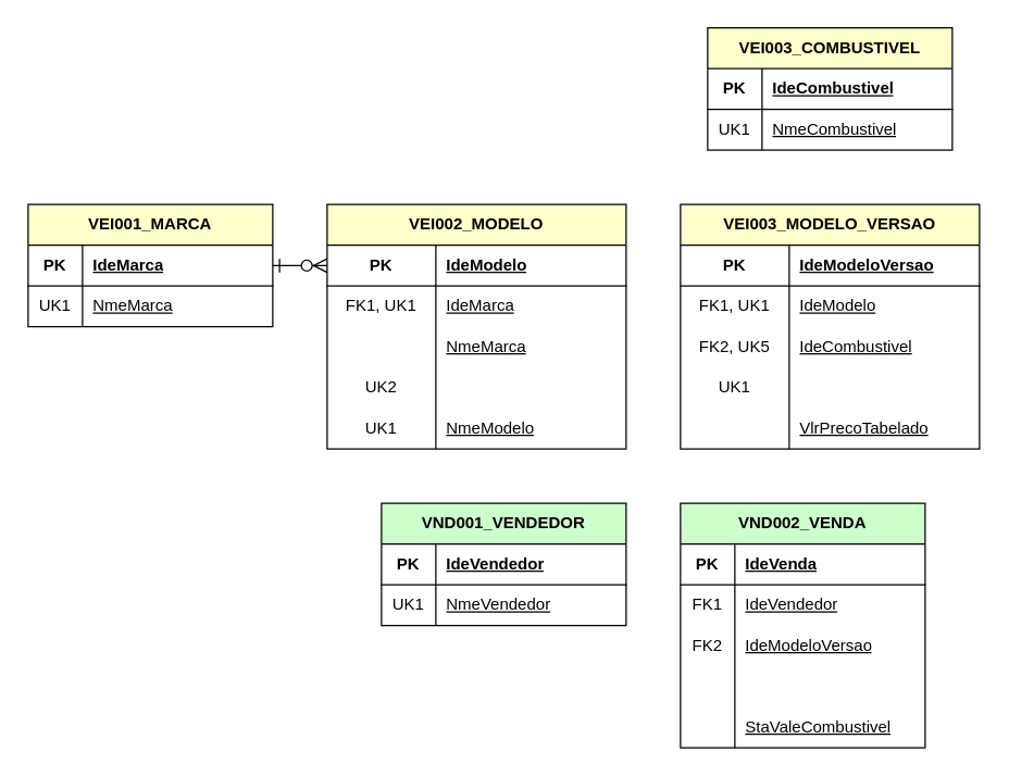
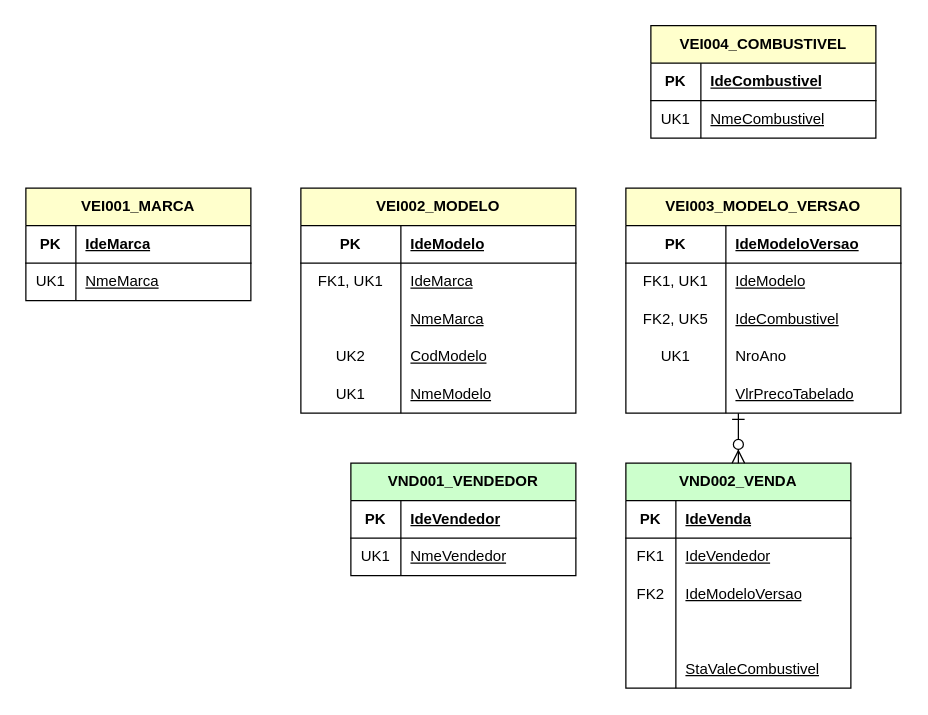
  <mxCell id="0" />
  <mxCell id="1" parent="0" />
  <mxCell id="2" value="VEI001_MARCA" style="shape=table;html=1;whiteSpace=wrap;startSize=30;container=1;collapsible=0;childLayout=tableLayout;fixedRows=1;rowLines=0;fontStyle=1;align=center;fillColor=#FFFFCC;" vertex="1" parent="1"><mxGeometry x="20" y="150" width="180" height="90" as="geometry" /></mxCell>
  <mxCell id="3" value="" style="shape=partialRectangle;html=1;whiteSpace=wrap;collapsible=0;dropTarget=0;pointerEvents=0;fillColor=none;top=0;left=0;bottom=1;right=0;points=[[0,0.5],[1,0.5]];portConstraint=eastwest;" vertex="1" parent="2"><mxGeometry y="30" width="180" height="30" as="geometry" /></mxCell>
  <mxCell id="4" value="PK" style="shape=partialRectangle;html=1;whiteSpace=wrap;connectable=0;fillColor=none;top=0;left=0;bottom=0;right=0;overflow=hidden;fontStyle=1" vertex="1" parent="3"><mxGeometry width="40" height="30" as="geometry" /></mxCell>
  <mxCell id="5" value="IdeMarca" style="shape=partialRectangle;html=1;whiteSpace=wrap;connectable=0;fillColor=none;top=0;left=0;bottom=0;right=0;align=left;spacingLeft=6;overflow=hidden;fontStyle=5" vertex="1" parent="3"><mxGeometry x="40" width="140" height="30" as="geometry" /></mxCell>
  <mxCell id="6" value="" style="shape=partialRectangle;html=1;whiteSpace=wrap;collapsible=0;dropTarget=0;pointerEvents=0;fillColor=none;top=0;left=0;bottom=0;right=0;points=[[0,0.5],[1,0.5]];portConstraint=eastwest;" vertex="1" parent="2"><mxGeometry y="60" width="180" height="30" as="geometry" /></mxCell>
  <mxCell id="7" value="UK1" style="shape=partialRectangle;html=1;whiteSpace=wrap;connectable=0;fillColor=none;top=0;left=0;bottom=0;right=0;overflow=hidden;" vertex="1" parent="6"><mxGeometry width="40" height="30" as="geometry" /></mxCell>
  <mxCell id="8" value="NmeMarca" style="shape=partialRectangle;html=1;whiteSpace=wrap;connectable=0;fillColor=none;top=0;left=0;bottom=0;right=0;align=left;spacingLeft=6;overflow=hidden;fontStyle=4" vertex="1" parent="6"><mxGeometry x="40" width="140" height="30" as="geometry" /></mxCell>
  <mxCell id="9" value="VEI002_MODELO" style="shape=table;html=1;whiteSpace=wrap;startSize=30;container=1;collapsible=0;childLayout=tableLayout;fixedRows=1;rowLines=0;fontStyle=1;align=center;fillColor=#FFFFCC;" vertex="1" parent="1"><mxGeometry x="240" y="150" width="220" height="180" as="geometry" /></mxCell>
  <mxCell id="10" value="" style="shape=partialRectangle;html=1;whiteSpace=wrap;collapsible=0;dropTarget=0;pointerEvents=0;fillColor=none;top=0;left=0;bottom=1;right=0;points=[[0,0.5],[1,0.5]];portConstraint=eastwest;" vertex="1" parent="9"><mxGeometry y="30" width="220" height="30" as="geometry" /></mxCell>
  <mxCell id="11" value="PK" style="shape=partialRectangle;html=1;whiteSpace=wrap;connectable=0;fillColor=none;top=0;left=0;bottom=0;right=0;overflow=hidden;fontStyle=1" vertex="1" parent="10"><mxGeometry width="80" height="30" as="geometry" /></mxCell>
  <mxCell id="12" value="IdeModelo" style="shape=partialRectangle;html=1;whiteSpace=wrap;connectable=0;fillColor=none;top=0;left=0;bottom=0;right=0;align=left;spacingLeft=6;overflow=hidden;fontStyle=5" vertex="1" parent="10"><mxGeometry x="80" width="140" height="30" as="geometry" /></mxCell>
  <mxCell id="13" style="shape=partialRectangle;html=1;whiteSpace=wrap;collapsible=0;dropTarget=0;pointerEvents=0;fillColor=none;top=0;left=0;bottom=0;right=0;points=[[0,0.5],[1,0.5]];portConstraint=eastwest;" vertex="1" parent="9"><mxGeometry y="60" width="220" height="30" as="geometry" /></mxCell>
  <mxCell id="14" value="FK1, UK1" style="shape=partialRectangle;html=1;whiteSpace=wrap;connectable=0;fillColor=none;top=0;left=0;bottom=0;right=0;overflow=hidden;" vertex="1" parent="13"><mxGeometry width="80" height="30" as="geometry" /></mxCell>
  <mxCell id="15" value="IdeMarca" style="shape=partialRectangle;html=1;whiteSpace=wrap;connectable=0;fillColor=none;top=0;left=0;bottom=0;right=0;align=left;spacingLeft=6;overflow=hidden;fontStyle=4" vertex="1" parent="13"><mxGeometry x="80" width="140" height="30" as="geometry" /></mxCell>
  <mxCell id="16" value="" style="shape=partialRectangle;html=1;whiteSpace=wrap;collapsible=0;dropTarget=0;pointerEvents=0;fillColor=none;top=0;left=0;bottom=0;right=0;points=[[0,0.5],[1,0.5]];portConstraint=eastwest;" vertex="1" parent="9"><mxGeometry y="90" width="220" height="30" as="geometry" /></mxCell>
  <mxCell id="17" value="" style="shape=partialRectangle;html=1;whiteSpace=wrap;connectable=0;fillColor=none;top=0;left=0;bottom=0;right=0;overflow=hidden;" vertex="1" parent="16"><mxGeometry width="80" height="30" as="geometry" /></mxCell>
  <mxCell id="18" value="NmeMarca" style="shape=partialRectangle;html=1;whiteSpace=wrap;connectable=0;fillColor=none;top=0;left=0;bottom=0;right=0;align=left;spacingLeft=6;overflow=hidden;fontStyle=4" vertex="1" parent="16"><mxGeometry x="80" width="140" height="30" as="geometry" /></mxCell>
  <mxCell id="19" style="shape=partialRectangle;html=1;whiteSpace=wrap;collapsible=0;dropTarget=0;pointerEvents=0;fillColor=none;top=0;left=0;bottom=0;right=0;points=[[0,0.5],[1,0.5]];portConstraint=eastwest;" vertex="1" parent="9"><mxGeometry y="120" width="220" height="30" as="geometry" /></mxCell>
  <mxCell id="20" value="UK2" style="shape=partialRectangle;html=1;whiteSpace=wrap;connectable=0;fillColor=none;top=0;left=0;bottom=0;right=0;overflow=hidden;" vertex="1" parent="19"><mxGeometry width="80" height="30" as="geometry" /></mxCell>
+ <mxCell id="21" value="CodModelo" style="shape=partialRectangle;html=1;whiteSpace=wrap;connectable=0;fillColor=none;top=0;left=0;bottom=0;right=0;align=left;spacingLeft=6;overflow=hidden;fontStyle=4" vertex="1" parent="19"><mxGeometry x="80" width="140" height="30" as="geometry" /></mxCell>
  <mxCell id="22" style="shape=partialRectangle;html=1;whiteSpace=wrap;collapsible=0;dropTarget=0;pointerEvents=0;fillColor=none;top=0;left=0;bottom=0;right=0;points=[[0,0.5],[1,0.5]];portConstraint=eastwest;" vertex="1" parent="9"><mxGeometry y="150" width="220" height="30" as="geometry" /></mxCell>
  <mxCell id="23" value="UK1" style="shape=partialRectangle;html=1;whiteSpace=wrap;connectable=0;fillColor=none;top=0;left=0;bottom=0;right=0;overflow=hidden;" vertex="1" parent="22"><mxGeometry width="80" height="30" as="geometry" /></mxCell>
  <mxCell id="24" value="NmeModelo" style="shape=partialRectangle;html=1;whiteSpace=wrap;connectable=0;fillColor=none;top=0;left=0;bottom=0;right=0;align=left;spacingLeft=6;overflow=hidden;fontStyle=4" vertex="1" parent="22"><mxGeometry x="80" width="140" height="30" as="geometry" /></mxCell>
- <mxCell id="25" value="" style="endArrow=ERzeroToMany;html=1;edgeStyle=elbowEdgeStyle;elbow=vertical;jumpSize=10;endSize=8;startSize=8;startArrow=ERone;startFill=0;endFill=1;" edge="1" parent="1" source="2" target="9"><mxGeometry width="50" height="50" relative="1" as="geometry"><mxPoint x="390" y="410" as="sourcePoint" /><mxPoint x="440" y="360" as="targetPoint" /></mxGeometry></mxCell>
  <mxCell id="26" value="VEI003_MODELO_VERSAO" style="shape=table;html=1;whiteSpace=wrap;startSize=30;container=1;collapsible=0;childLayout=tableLayout;fixedRows=1;rowLines=0;fontStyle=1;align=center;fillColor=#FFFFCC;" vertex="1" parent="1"><mxGeometry x="500" y="150" width="220" height="180" as="geometry" /></mxCell>
  <mxCell id="27" value="" style="shape=partialRectangle;html=1;whiteSpace=wrap;collapsible=0;dropTarget=0;pointerEvents=0;fillColor=none;top=0;left=0;bottom=1;right=0;points=[[0,0.5],[1,0.5]];portConstraint=eastwest;" vertex="1" parent="26"><mxGeometry y="30" width="220" height="30" as="geometry" /></mxCell>
  <mxCell id="28" value="PK" style="shape=partialRectangle;html=1;whiteSpace=wrap;connectable=0;fillColor=none;top=0;left=0;bottom=0;right=0;overflow=hidden;fontStyle=1" vertex="1" parent="27"><mxGeometry width="80" height="30" as="geometry" /></mxCell>
  <mxCell id="29" value="IdeModeloVersao" style="shape=partialRectangle;html=1;whiteSpace=wrap;connectable=0;fillColor=none;top=0;left=0;bottom=0;right=0;align=left;spacingLeft=6;overflow=hidden;fontStyle=5" vertex="1" parent="27"><mxGeometry x="80" width="140" height="30" as="geometry" /></mxCell>
  <mxCell id="30" style="shape=partialRectangle;html=1;whiteSpace=wrap;collapsible=0;dropTarget=0;pointerEvents=0;fillColor=none;top=0;left=0;bottom=0;right=0;points=[[0,0.5],[1,0.5]];portConstraint=eastwest;" vertex="1" parent="26"><mxGeometry y="60" width="220" height="30" as="geometry" /></mxCell>
  <mxCell id="31" value="FK1, UK1" style="shape=partialRectangle;html=1;whiteSpace=wrap;connectable=0;fillColor=none;top=0;left=0;bottom=0;right=0;overflow=hidden;" vertex="1" parent="30"><mxGeometry width="80" height="30" as="geometry" /></mxCell>
  <mxCell id="32" value="IdeModelo" style="shape=partialRectangle;html=1;whiteSpace=wrap;connectable=0;fillColor=none;top=0;left=0;bottom=0;right=0;align=left;spacingLeft=6;overflow=hidden;fontStyle=4" vertex="1" parent="30"><mxGeometry x="80" width="140" height="30" as="geometry" /></mxCell>
  <mxCell id="33" value="" style="shape=partialRectangle;html=1;whiteSpace=wrap;collapsible=0;dropTarget=0;pointerEvents=0;fillColor=none;top=0;left=0;bottom=0;right=0;points=[[0,0.5],[1,0.5]];portConstraint=eastwest;" vertex="1" parent="26"><mxGeometry y="90" width="220" height="30" as="geometry" /></mxCell>
  <mxCell id="34" value="FK2, UK5" style="shape=partialRectangle;html=1;whiteSpace=wrap;connectable=0;fillColor=none;top=0;left=0;bottom=0;right=0;overflow=hidden;" vertex="1" parent="33"><mxGeometry width="80" height="30" as="geometry" /></mxCell>
  <mxCell id="35" value="IdeCombustivel" style="shape=partialRectangle;html=1;whiteSpace=wrap;connectable=0;fillColor=none;top=0;left=0;bottom=0;right=0;align=left;spacingLeft=6;overflow=hidden;fontStyle=4" vertex="1" parent="33"><mxGeometry x="80" width="140" height="30" as="geometry" /></mxCell>
  <mxCell id="36" style="shape=partialRectangle;html=1;whiteSpace=wrap;collapsible=0;dropTarget=0;pointerEvents=0;fillColor=none;top=0;left=0;bottom=0;right=0;points=[[0,0.5],[1,0.5]];portConstraint=eastwest;" vertex="1" parent="26"><mxGeometry y="120" width="220" height="30" as="geometry" /></mxCell>
  <mxCell id="37" value="UK1" style="shape=partialRectangle;html=1;whiteSpace=wrap;connectable=0;fillColor=none;top=0;left=0;bottom=0;right=0;overflow=hidden;" vertex="1" parent="36"><mxGeometry width="80" height="30" as="geometry" /></mxCell>
+ <mxCell id="38" value="NroAno" style="shape=partialRectangle;html=1;whiteSpace=wrap;connectable=0;fillColor=none;top=0;left=0;bottom=0;right=0;align=left;spacingLeft=6;overflow=hidden;fontStyle=0" vertex="1" parent="36"><mxGeometry x="80" width="140" height="30" as="geometry" /></mxCell>
  <mxCell id="39" style="shape=partialRectangle;html=1;whiteSpace=wrap;collapsible=0;dropTarget=0;pointerEvents=0;fillColor=none;top=0;left=0;bottom=0;right=0;points=[[0,0.5],[1,0.5]];portConstraint=eastwest;" vertex="1" parent="26"><mxGeometry y="150" width="220" height="30" as="geometry" /></mxCell>
  <mxCell id="40" value="" style="shape=partialRectangle;html=1;whiteSpace=wrap;connectable=0;fillColor=none;top=0;left=0;bottom=0;right=0;overflow=hidden;" vertex="1" parent="39"><mxGeometry width="80" height="30" as="geometry" /></mxCell>
  <mxCell id="41" value="VlrPrecoTabelado" style="shape=partialRectangle;html=1;whiteSpace=wrap;connectable=0;fillColor=none;top=0;left=0;bottom=0;right=0;align=left;spacingLeft=6;overflow=hidden;fontStyle=4" vertex="1" parent="39"><mxGeometry x="80" width="140" height="30" as="geometry" /></mxCell>
- <mxCell id="42" value="VEI003_COMBUSTIVEL" style="shape=table;html=1;whiteSpace=wrap;startSize=30;container=1;collapsible=0;childLayout=tableLayout;fixedRows=1;rowLines=0;fontStyle=1;align=center;fillColor=#FFFFCC;" vertex="1" parent="1"><mxGeometry x="520" y="20" width="180" height="90" as="geometry" /></mxCell>
+ <mxCell id="42" value="VEI004_COMBUSTIVEL" style="shape=table;html=1;whiteSpace=wrap;startSize=30;container=1;collapsible=0;childLayout=tableLayout;fixedRows=1;rowLines=0;fontStyle=1;align=center;fillColor=#FFFFCC;" vertex="1" parent="1"><mxGeometry x="520" y="20" width="180" height="90" as="geometry" /></mxCell>
  <mxCell id="43" value="" style="shape=partialRectangle;html=1;whiteSpace=wrap;collapsible=0;dropTarget=0;pointerEvents=0;fillColor=none;top=0;left=0;bottom=1;right=0;points=[[0,0.5],[1,0.5]];portConstraint=eastwest;" vertex="1" parent="42"><mxGeometry y="30" width="180" height="30" as="geometry" /></mxCell>
  <mxCell id="44" value="PK" style="shape=partialRectangle;html=1;whiteSpace=wrap;connectable=0;fillColor=none;top=0;left=0;bottom=0;right=0;overflow=hidden;fontStyle=1" vertex="1" parent="43"><mxGeometry width="40" height="30" as="geometry" /></mxCell>
  <mxCell id="45" value="IdeCombustivel" style="shape=partialRectangle;html=1;whiteSpace=wrap;connectable=0;fillColor=none;top=0;left=0;bottom=0;right=0;align=left;spacingLeft=6;overflow=hidden;fontStyle=5" vertex="1" parent="43"><mxGeometry x="40" width="140" height="30" as="geometry" /></mxCell>
  <mxCell id="46" value="" style="shape=partialRectangle;html=1;whiteSpace=wrap;collapsible=0;dropTarget=0;pointerEvents=0;fillColor=none;top=0;left=0;bottom=0;right=0;points=[[0,0.5],[1,0.5]];portConstraint=eastwest;" vertex="1" parent="42"><mxGeometry y="60" width="180" height="30" as="geometry" /></mxCell>
  <mxCell id="47" value="UK1" style="shape=partialRectangle;html=1;whiteSpace=wrap;connectable=0;fillColor=none;top=0;left=0;bottom=0;right=0;overflow=hidden;" vertex="1" parent="46"><mxGeometry width="40" height="30" as="geometry" /></mxCell>
  <mxCell id="48" value="NmeCombustivel" style="shape=partialRectangle;html=1;whiteSpace=wrap;connectable=0;fillColor=none;top=0;left=0;bottom=0;right=0;align=left;spacingLeft=6;overflow=hidden;fontStyle=4" vertex="1" parent="46"><mxGeometry x="40" width="140" height="30" as="geometry" /></mxCell>
  <mxCell id="49" value="VND001_VENDEDOR" style="shape=table;html=1;whiteSpace=wrap;startSize=30;container=1;collapsible=0;childLayout=tableLayout;fixedRows=1;rowLines=0;fontStyle=1;align=center;fillColor=#CCFFCC;" vertex="1" parent="1"><mxGeometry x="280" y="370" width="180" height="90" as="geometry" /></mxCell>
  <mxCell id="50" value="" style="shape=partialRectangle;html=1;whiteSpace=wrap;collapsible=0;dropTarget=0;pointerEvents=0;fillColor=none;top=0;left=0;bottom=1;right=0;points=[[0,0.5],[1,0.5]];portConstraint=eastwest;" vertex="1" parent="49"><mxGeometry y="30" width="180" height="30" as="geometry" /></mxCell>
  <mxCell id="51" value="PK" style="shape=partialRectangle;html=1;whiteSpace=wrap;connectable=0;fillColor=none;top=0;left=0;bottom=0;right=0;overflow=hidden;fontStyle=1" vertex="1" parent="50"><mxGeometry width="40" height="30" as="geometry" /></mxCell>
  <mxCell id="52" value="IdeVendedor" style="shape=partialRectangle;html=1;whiteSpace=wrap;connectable=0;fillColor=none;top=0;left=0;bottom=0;right=0;align=left;spacingLeft=6;overflow=hidden;fontStyle=5" vertex="1" parent="50"><mxGeometry x="40" width="140" height="30" as="geometry" /></mxCell>
  <mxCell id="53" value="" style="shape=partialRectangle;html=1;whiteSpace=wrap;collapsible=0;dropTarget=0;pointerEvents=0;fillColor=none;top=0;left=0;bottom=0;right=0;points=[[0,0.5],[1,0.5]];portConstraint=eastwest;" vertex="1" parent="49"><mxGeometry y="60" width="180" height="30" as="geometry" /></mxCell>
  <mxCell id="54" value="UK1" style="shape=partialRectangle;html=1;whiteSpace=wrap;connectable=0;fillColor=none;top=0;left=0;bottom=0;right=0;overflow=hidden;" vertex="1" parent="53"><mxGeometry width="40" height="30" as="geometry" /></mxCell>
  <mxCell id="55" value="NmeVendedor" style="shape=partialRectangle;html=1;whiteSpace=wrap;connectable=0;fillColor=none;top=0;left=0;bottom=0;right=0;align=left;spacingLeft=6;overflow=hidden;fontStyle=4" vertex="1" parent="53"><mxGeometry x="40" width="140" height="30" as="geometry" /></mxCell>
  <mxCell id="56" value="VND002_VENDA" style="shape=table;html=1;whiteSpace=wrap;startSize=30;container=1;collapsible=0;childLayout=tableLayout;fixedRows=1;rowLines=0;fontStyle=1;align=center;fillColor=#CCFFCC;" vertex="1" parent="1"><mxGeometry x="500" y="370" width="180" height="180" as="geometry" /></mxCell>
  <mxCell id="57" value="" style="shape=partialRectangle;html=1;whiteSpace=wrap;collapsible=0;dropTarget=0;pointerEvents=0;fillColor=none;top=0;left=0;bottom=1;right=0;points=[[0,0.5],[1,0.5]];portConstraint=eastwest;" vertex="1" parent="56"><mxGeometry y="30" width="180" height="30" as="geometry" /></mxCell>
  <mxCell id="58" value="PK" style="shape=partialRectangle;html=1;whiteSpace=wrap;connectable=0;fillColor=none;top=0;left=0;bottom=0;right=0;overflow=hidden;fontStyle=1" vertex="1" parent="57"><mxGeometry width="40" height="30" as="geometry" /></mxCell>
  <mxCell id="59" value="IdeVenda" style="shape=partialRectangle;html=1;whiteSpace=wrap;connectable=0;fillColor=none;top=0;left=0;bottom=0;right=0;align=left;spacingLeft=6;overflow=hidden;fontStyle=5" vertex="1" parent="57"><mxGeometry x="40" width="140" height="30" as="geometry" /></mxCell>
  <mxCell id="60" style="shape=partialRectangle;html=1;whiteSpace=wrap;collapsible=0;dropTarget=0;pointerEvents=0;fillColor=none;top=0;left=0;bottom=0;right=0;points=[[0,0.5],[1,0.5]];portConstraint=eastwest;" vertex="1" parent="56"><mxGeometry y="60" width="180" height="30" as="geometry" /></mxCell>
  <mxCell id="61" value="FK1" style="shape=partialRectangle;html=1;whiteSpace=wrap;connectable=0;fillColor=none;top=0;left=0;bottom=0;right=0;overflow=hidden;" vertex="1" parent="60"><mxGeometry width="40" height="30" as="geometry" /></mxCell>
  <mxCell id="62" value="IdeVendedor" style="shape=partialRectangle;html=1;whiteSpace=wrap;connectable=0;fillColor=none;top=0;left=0;bottom=0;right=0;align=left;spacingLeft=6;overflow=hidden;fontStyle=4" vertex="1" parent="60"><mxGeometry x="40" width="140" height="30" as="geometry" /></mxCell>
  <mxCell id="63" value="" style="shape=partialRectangle;html=1;whiteSpace=wrap;collapsible=0;dropTarget=0;pointerEvents=0;fillColor=none;top=0;left=0;bottom=0;right=0;points=[[0,0.5],[1,0.5]];portConstraint=eastwest;" vertex="1" parent="56"><mxGeometry y="90" width="180" height="30" as="geometry" /></mxCell>
  <mxCell id="64" value="FK2" style="shape=partialRectangle;html=1;whiteSpace=wrap;connectable=0;fillColor=none;top=0;left=0;bottom=0;right=0;overflow=hidden;" vertex="1" parent="63"><mxGeometry width="40" height="30" as="geometry" /></mxCell>
  <mxCell id="65" value="IdeModeloVersao" style="shape=partialRectangle;html=1;whiteSpace=wrap;connectable=0;fillColor=none;top=0;left=0;bottom=0;right=0;align=left;spacingLeft=6;overflow=hidden;fontStyle=4" vertex="1" parent="63"><mxGeometry x="40" width="140" height="30" as="geometry" /></mxCell>
  <mxCell id="66" style="shape=partialRectangle;html=1;whiteSpace=wrap;collapsible=0;dropTarget=0;pointerEvents=0;fillColor=none;top=0;left=0;bottom=0;right=0;points=[[0,0.5],[1,0.5]];portConstraint=eastwest;" vertex="1" parent="56"><mxGeometry y="120" width="180" height="30" as="geometry" /></mxCell>
  <mxCell id="67" style="shape=partialRectangle;html=1;whiteSpace=wrap;connectable=0;fillColor=none;top=0;left=0;bottom=0;right=0;overflow=hidden;" vertex="1" parent="66"><mxGeometry width="40" height="30" as="geometry" /></mxCell>
  <mxCell id="68" style="shape=partialRectangle;html=1;whiteSpace=wrap;collapsible=0;dropTarget=0;pointerEvents=0;fillColor=none;top=0;left=0;bottom=0;right=0;points=[[0,0.5],[1,0.5]];portConstraint=eastwest;" vertex="1" parent="56"><mxGeometry y="150" width="180" height="30" as="geometry" /></mxCell>
  <mxCell id="69" style="shape=partialRectangle;html=1;whiteSpace=wrap;connectable=0;fillColor=none;top=0;left=0;bottom=0;right=0;overflow=hidden;" vertex="1" parent="68"><mxGeometry width="40" height="30" as="geometry" /></mxCell>
  <mxCell id="70" value="StaValeCombustivel" style="shape=partialRectangle;html=1;whiteSpace=wrap;connectable=0;fillColor=none;top=0;left=0;bottom=0;right=0;align=left;spacingLeft=6;overflow=hidden;fontStyle=4" vertex="1" parent="68"><mxGeometry x="40" width="140" height="30" as="geometry" /></mxCell>
+ <mxCell id="71" value="" style="endArrow=ERzeroToMany;html=1;edgeStyle=elbowEdgeStyle;jumpSize=10;endSize=8;startSize=8;startArrow=ERone;startFill=0;endFill=1;" edge="1" parent="1" source="26" target="56"><mxGeometry width="50" height="50" relative="1" as="geometry"><mxPoint x="430" y="485" as="sourcePoint" /><mxPoint x="490" y="485" as="targetPoint" /></mxGeometry></mxCell>
